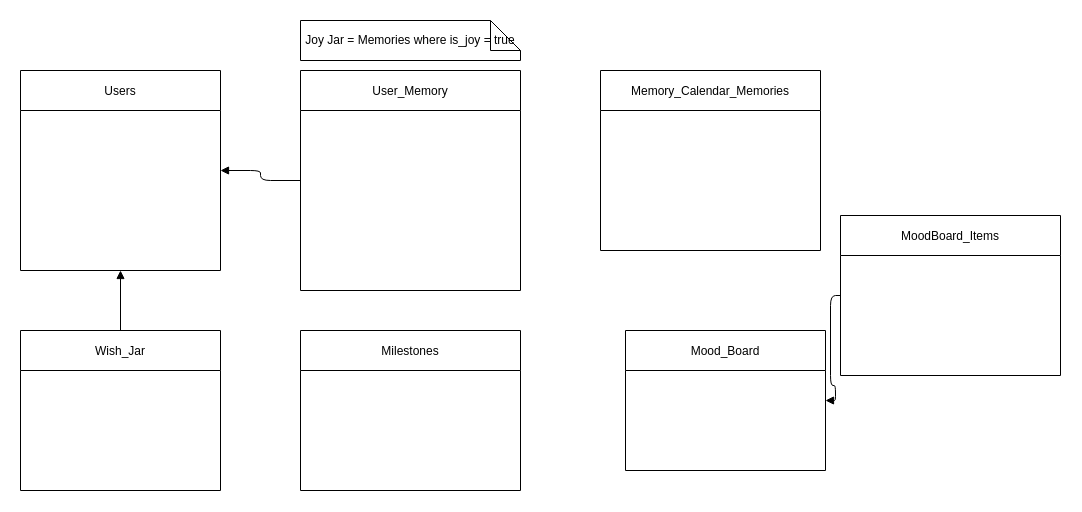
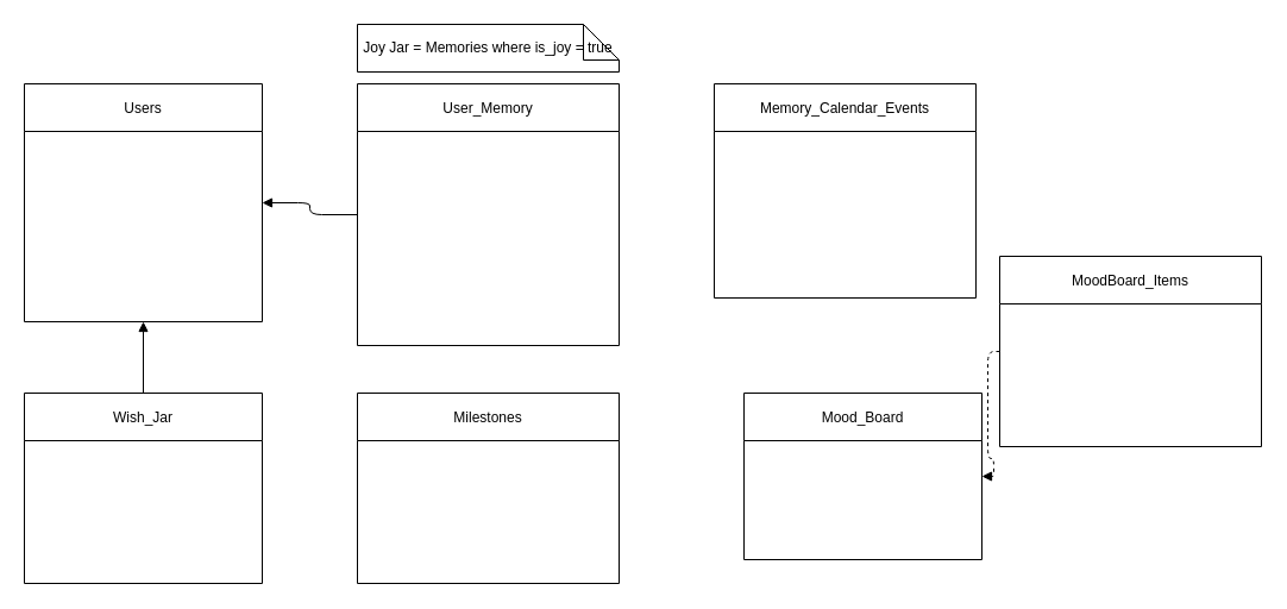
  <mxCell id="0" />
  <mxCell id="1" parent="0" />
  <mxCell id="2" value="Users" style="shape=swimlane;childLayout=stackLayout;" parent="1" vertex="1"><mxGeometry x="20" y="70" width="200" height="200" as="geometry" /></mxCell>
  <mxCell id="3" value="User_Memory" style="shape=swimlane;childLayout=stackLayout;" parent="1" vertex="1"><mxGeometry x="300" y="70" width="220" height="220" as="geometry" /></mxCell>
- <mxCell id="4" value="Memory_Calendar_Memories" style="shape=swimlane;childLayout=stackLayout;" parent="1" vertex="1"><mxGeometry x="600" y="70" width="220" height="180" as="geometry" /></mxCell>
+ <mxCell id="4" value="Memory_Calendar_Events" style="shape=swimlane;childLayout=stackLayout;" parent="1" vertex="1"><mxGeometry x="600" y="70" width="220" height="180" as="geometry" /></mxCell>
  <mxCell id="5" value="Wish_Jar" style="shape=swimlane;childLayout=stackLayout;" parent="1" vertex="1"><mxGeometry x="20" y="330" width="200" height="160" as="geometry" /></mxCell>
  <mxCell id="6" value="Milestones" style="shape=swimlane;childLayout=stackLayout;" parent="1" vertex="1"><mxGeometry x="300" y="330" width="220" height="160" as="geometry" /></mxCell>
  <mxCell id="7" value="Mood_Board" style="shape=swimlane;childLayout=stackLayout;" parent="1" vertex="1"><mxGeometry x="625" y="330" width="200" height="140" as="geometry" /></mxCell>
  <mxCell id="8" value="MoodBoard_Items" style="shape=swimlane;childLayout=stackLayout;" parent="1" vertex="1"><mxGeometry x="840" y="215" width="220" height="160" as="geometry" /></mxCell>
  <mxCell id="9" value="Joy Jar = Memories where is_joy = true" style="shape=note;whiteSpace=wrap;html=1;" parent="1" vertex="1"><mxGeometry x="300" y="20" width="220" height="40" as="geometry" /></mxCell>
  <mxCell id="10" style="edgeStyle=orthogonalEdgeStyle;endArrow=block;" parent="1" source="3" target="2" edge="1"><mxGeometry relative="1" as="geometry" /></mxCell>
  <mxCell id="11" style="edgeStyle=orthogonalEdgeStyle;endArrow=block;" parent="1" source="5" target="2" edge="1"><mxGeometry relative="1" as="geometry" /></mxCell>
- <mxCell id="12" style="edgeStyle=orthogonalEdgeStyle;endArrow=block;" parent="1" source="8" target="7" edge="1"><mxGeometry relative="1" as="geometry" /></mxCell>
+ <mxCell id="12" style="edgeStyle=orthogonalEdgeStyle;endArrow=block;dashed=1;" parent="1" source="8" target="7" edge="1"><mxGeometry relative="1" as="geometry" /></mxCell>
